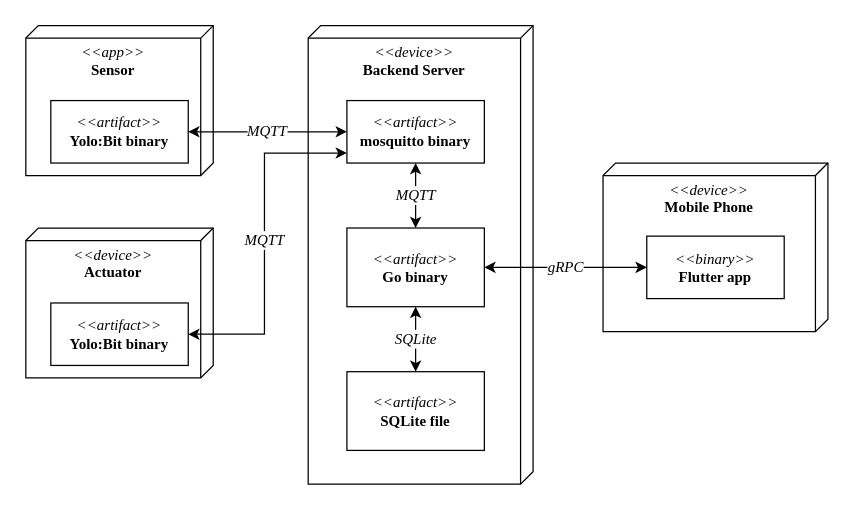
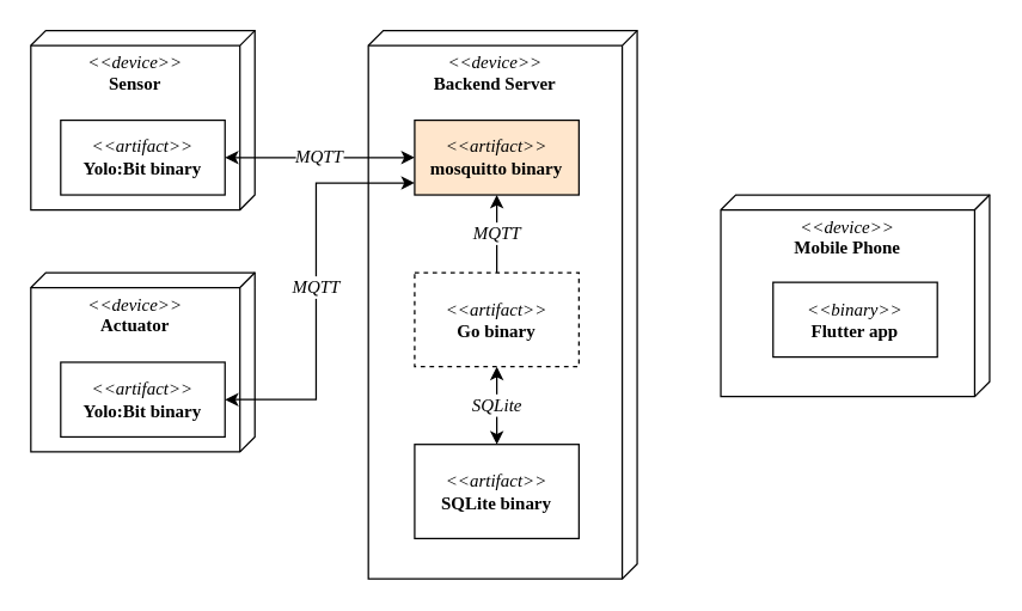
  <mxCell id="0" />
  <mxCell id="1" parent="0" />
- <mxCell id="2" value="&lt;div&gt;&lt;i&gt;&lt;span style=&quot;font-weight: normal;&quot;&gt;&amp;lt;&amp;lt;app&amp;gt;&amp;gt;&lt;/span&gt;&lt;/i&gt;&lt;/div&gt;&lt;div&gt;Sensor&lt;br&gt;&lt;/div&gt;" style="verticalAlign=top;align=center;spacingTop=8;spacingLeft=2;spacingRight=12;shape=cube;size=10;direction=south;fontStyle=1;html=1;whiteSpace=wrap;fontFamily=Iosevka;" parent="1" vertex="1"><mxGeometry x="20" y="20" width="150" height="120" as="geometry" /></mxCell>
+ <mxCell id="2" value="&lt;div&gt;&lt;i&gt;&lt;span style=&quot;font-weight: normal;&quot;&gt;&amp;lt;&amp;lt;device&amp;gt;&amp;gt;&lt;/span&gt;&lt;/i&gt;&lt;/div&gt;&lt;div&gt;Sensor&lt;br&gt;&lt;/div&gt;" style="verticalAlign=top;align=center;spacingTop=8;spacingLeft=2;spacingRight=12;shape=cube;size=10;direction=south;fontStyle=1;html=1;whiteSpace=wrap;fontFamily=Iosevka;" parent="1" vertex="1"><mxGeometry x="20" y="20" width="150" height="120" as="geometry" /></mxCell>
  <mxCell id="3" value="&lt;div&gt;&lt;i&gt;&lt;span style=&quot;font-weight: normal;&quot;&gt;&amp;lt;&amp;lt;artifact&amp;gt;&amp;gt;&lt;/span&gt;&lt;/i&gt;&lt;/div&gt;&lt;div&gt;Yolo:Bit binary&lt;br&gt;&lt;/div&gt;" style="html=1;whiteSpace=wrap;fontStyle=1;fontFamily=Iosevka;" parent="1" vertex="1"><mxGeometry x="40" y="80" width="110" height="50" as="geometry" /></mxCell>
  <mxCell id="4" value="&lt;div&gt;&lt;i&gt;&lt;span style=&quot;font-weight: normal;&quot;&gt;&amp;lt;&amp;lt;device&amp;gt;&amp;gt;&lt;/span&gt;&lt;/i&gt;&lt;/div&gt;&lt;div&gt;Backend Server&lt;br&gt;&lt;/div&gt;" style="verticalAlign=top;align=center;spacingTop=8;spacingLeft=2;spacingRight=12;shape=cube;size=10;direction=south;fontStyle=1;html=1;whiteSpace=wrap;fontFamily=Iosevka;" parent="1" vertex="1"><mxGeometry x="246" y="20" width="180" height="367" as="geometry" /></mxCell>
  <mxCell id="5" value="&lt;div&gt;&lt;i&gt;&lt;span style=&quot;font-weight: normal;&quot;&gt;&amp;lt;&amp;lt;device&amp;gt;&amp;gt;&lt;/span&gt;&lt;/i&gt;&lt;/div&gt;&lt;div&gt;Mobile Phone&lt;br&gt;&lt;/div&gt;" style="verticalAlign=top;align=center;spacingTop=8;spacingLeft=2;spacingRight=12;shape=cube;size=10;direction=south;fontStyle=1;html=1;whiteSpace=wrap;fontFamily=Iosevka;" parent="1" vertex="1"><mxGeometry x="482" y="130" width="180" height="135" as="geometry" /></mxCell>
  <mxCell id="6" value="&lt;div&gt;&lt;i&gt;&lt;span style=&quot;font-weight: normal;&quot;&gt;&amp;lt;&amp;lt;binary&amp;gt;&amp;gt;&lt;/span&gt;&lt;/i&gt;&lt;/div&gt;&lt;div&gt;Flutter app&lt;br&gt;&lt;/div&gt;" style="html=1;whiteSpace=wrap;fontStyle=1;fontFamily=Iosevka;" parent="1" vertex="1"><mxGeometry x="517" y="188.5" width="110" height="50" as="geometry" /></mxCell>
  <mxCell id="7" value="MQTT" style="edgeStyle=orthogonalEdgeStyle;rounded=0;orthogonalLoop=1;jettySize=auto;html=1;exitX=0;exitY=0.5;exitDx=0;exitDy=0;startArrow=classic;startFill=1;fontStyle=2;fontSize=12;fontFamily=Iosevka;" parent="1" source="8" target="3" edge="1"><mxGeometry relative="1" as="geometry" /></mxCell>
- <mxCell id="8" value="&lt;div&gt;&lt;i&gt;&lt;span style=&quot;font-weight: normal;&quot;&gt;&amp;lt;&amp;lt;artifact&amp;gt;&amp;gt;&lt;/span&gt;&lt;/i&gt;&lt;/div&gt;&lt;div&gt;mosquitto binary&lt;br&gt;&lt;/div&gt;" style="html=1;whiteSpace=wrap;fontStyle=1;fontFamily=Iosevka;" parent="1" vertex="1"><mxGeometry x="277" y="80" width="110" height="50" as="geometry" /></mxCell>
- <mxCell id="9" value="&lt;div&gt;&lt;i&gt;&lt;span style=&quot;font-weight: normal;&quot;&gt;&amp;lt;&amp;lt;artifact&amp;gt;&amp;gt;&lt;/span&gt;&lt;/i&gt;&lt;/div&gt;SQLite file" style="html=1;whiteSpace=wrap;fontStyle=1;fontFamily=Iosevka;" parent="1" vertex="1"><mxGeometry x="277" y="297" width="110" height="63" as="geometry" /></mxCell>
- <mxCell id="10" value="gRPC" style="edgeStyle=orthogonalEdgeStyle;rounded=0;orthogonalLoop=1;jettySize=auto;html=1;startArrow=classic;startFill=1;fontSize=12;fontStyle=2;fontFamily=Iosevka;" parent="1" source="11" target="6" edge="1"><mxGeometry relative="1" as="geometry" /></mxCell>
- <mxCell id="11" value="&lt;div&gt;&lt;i&gt;&lt;span style=&quot;font-weight: normal;&quot;&gt;&amp;lt;&amp;lt;artifact&amp;gt;&amp;gt;&lt;/span&gt;&lt;/i&gt;&lt;/div&gt;Go binary" style="html=1;whiteSpace=wrap;fontStyle=1;fontFamily=Iosevka;" parent="1" vertex="1"><mxGeometry x="277" y="182" width="110" height="63" as="geometry" /></mxCell>
- <mxCell id="12" value="MQTT" style="edgeStyle=orthogonalEdgeStyle;rounded=0;orthogonalLoop=1;jettySize=auto;html=1;startArrow=classic;startFill=1;fontStyle=2;fontSize=12;fontFamily=Iosevka;" parent="1" source="8" target="11" edge="1"><mxGeometry relative="1" as="geometry"><mxPoint x="287" y="115" as="sourcePoint" /><mxPoint x="162" y="115" as="targetPoint" /></mxGeometry></mxCell>
+ <mxCell id="8" value="&lt;div&gt;&lt;i&gt;&lt;span style=&quot;font-weight: normal;&quot;&gt;&amp;lt;&amp;lt;artifact&amp;gt;&amp;gt;&lt;/span&gt;&lt;/i&gt;&lt;/div&gt;&lt;div&gt;mosquitto binary&lt;br&gt;&lt;/div&gt;" style="html=1;whiteSpace=wrap;fontStyle=1;fontFamily=Iosevka;fillColor=#ffe6cc;" parent="1" vertex="1"><mxGeometry x="277" y="80" width="110" height="50" as="geometry" /></mxCell>
+ <mxCell id="9" value="&lt;div&gt;&lt;i&gt;&lt;span style=&quot;font-weight: normal;&quot;&gt;&amp;lt;&amp;lt;artifact&amp;gt;&amp;gt;&lt;/span&gt;&lt;/i&gt;&lt;/div&gt;SQLite binary" style="html=1;whiteSpace=wrap;fontStyle=1;fontFamily=Iosevka;" parent="1" vertex="1"><mxGeometry x="277" y="297" width="110" height="63" as="geometry" /></mxCell>
+ <mxCell id="11" value="&lt;div&gt;&lt;i&gt;&lt;span style=&quot;font-weight: normal;&quot;&gt;&amp;lt;&amp;lt;artifact&amp;gt;&amp;gt;&lt;/span&gt;&lt;/i&gt;&lt;/div&gt;Go binary" style="html=1;whiteSpace=wrap;fontStyle=1;fontFamily=Iosevka;dashed=1;" parent="1" vertex="1"><mxGeometry x="277" y="182" width="110" height="63" as="geometry" /></mxCell>
+ <mxCell id="12" value="MQTT" style="edgeStyle=orthogonalEdgeStyle;rounded=0;orthogonalLoop=1;jettySize=auto;html=1;startArrow=classic;startFill=1;fontStyle=2;fontSize=12;fontFamily=Iosevka;endArrow=none;" parent="1" source="8" target="11" edge="1"><mxGeometry relative="1" as="geometry"><mxPoint x="287" y="115" as="sourcePoint" /><mxPoint x="162" y="115" as="targetPoint" /></mxGeometry></mxCell>
  <mxCell id="13" value="SQLite" style="edgeStyle=orthogonalEdgeStyle;rounded=0;orthogonalLoop=1;jettySize=auto;html=1;startArrow=classic;startFill=1;fontStyle=2;fontSize=12;fontFamily=Iosevka;" parent="1" source="11" target="9" edge="1"><mxGeometry relative="1" as="geometry"><mxPoint x="342" y="140" as="sourcePoint" /><mxPoint x="342" y="192" as="targetPoint" /></mxGeometry></mxCell>
  <mxCell id="14" value="&lt;div&gt;&lt;span style=&quot;font-weight: normal;&quot;&gt;&lt;i&gt;&amp;lt;&amp;lt;device&amp;gt;&amp;gt;&lt;/i&gt;&lt;/span&gt;&lt;/div&gt;&lt;div&gt;Actuator&lt;br&gt;&lt;/div&gt;" style="verticalAlign=top;align=center;spacingTop=8;spacingLeft=2;spacingRight=12;shape=cube;size=10;direction=south;fontStyle=1;html=1;whiteSpace=wrap;fontFamily=Iosevka;" parent="1" vertex="1"><mxGeometry x="20" y="182" width="150" height="120" as="geometry" /></mxCell>
  <mxCell id="15" value="&lt;div&gt;&lt;i&gt;&lt;span style=&quot;font-weight: normal;&quot;&gt;&amp;lt;&amp;lt;artifact&amp;gt;&amp;gt;&lt;/span&gt;&lt;/i&gt;&lt;/div&gt;&lt;div&gt;Yolo:Bit binary&lt;br&gt;&lt;/div&gt;" style="html=1;whiteSpace=wrap;fontStyle=1;fontFamily=Iosevka;" parent="1" vertex="1"><mxGeometry x="40" y="242" width="110" height="50" as="geometry" /></mxCell>
  <mxCell id="16" value="MQTT" style="edgeStyle=orthogonalEdgeStyle;rounded=0;orthogonalLoop=1;jettySize=auto;html=1;startArrow=classic;startFill=1;fontStyle=2;fontSize=12;fontFamily=Iosevka;" parent="1" source="8" target="15" edge="1"><mxGeometry relative="1" as="geometry"><mxPoint x="259" y="115" as="sourcePoint" /><mxPoint x="160" y="115" as="targetPoint" /><Array as="points"><mxPoint x="211" y="122" /><mxPoint x="211" y="267" /></Array></mxGeometry></mxCell>
